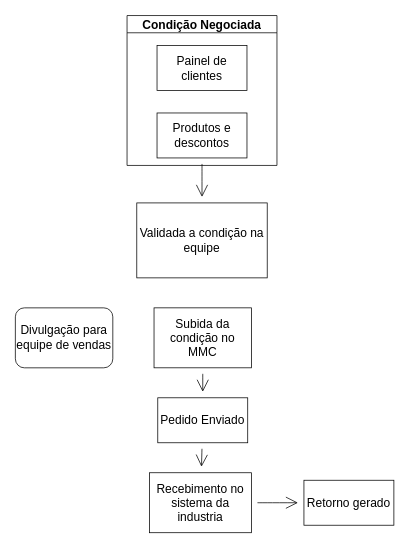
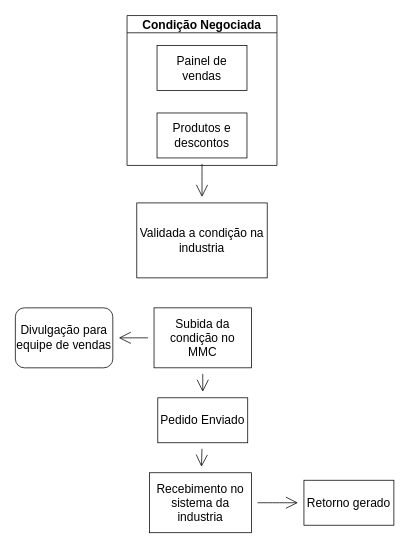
  <mxCell id="0" />
  <mxCell id="1" parent="0" />
  <mxCell id="2" value="Condição Negociada" style="swimlane;whiteSpace=wrap;html=1;fontSize=16;" vertex="1" parent="1"><mxGeometry x="169" y="20" width="200" height="200" as="geometry" /></mxCell>
- <mxCell id="3" value="Painel de clientes" style="rounded=0;whiteSpace=wrap;html=1;fontSize=16;" vertex="1" parent="2"><mxGeometry x="40" y="40" width="120" height="60" as="geometry" /></mxCell>
+ <mxCell id="3" value="Painel de vendas" style="rounded=0;whiteSpace=wrap;html=1;fontSize=16;" vertex="1" parent="2"><mxGeometry x="40" y="40" width="120" height="60" as="geometry" /></mxCell>
  <mxCell id="4" value="Produtos e descontos" style="rounded=0;whiteSpace=wrap;html=1;fontSize=16;" vertex="1" parent="2"><mxGeometry x="40" y="130" width="120" height="60" as="geometry" /></mxCell>
- <mxCell id="5" value="Validada a condição na equipe" style="whiteSpace=wrap;html=1;fontSize=16;rounded=0;" vertex="1" parent="1"><mxGeometry x="182" y="270" width="174" height="100" as="geometry" /></mxCell>
+ <mxCell id="5" value="Validada a condição na industria" style="whiteSpace=wrap;html=1;fontSize=16;rounded=0;" vertex="1" parent="1"><mxGeometry x="182" y="270" width="174" height="100" as="geometry" /></mxCell>
  <mxCell id="6" value="" style="edgeStyle=none;curved=1;rounded=0;orthogonalLoop=1;jettySize=auto;html=1;fontSize=12;endArrow=open;startSize=14;endSize=14;sourcePerimeterSpacing=8;targetPerimeterSpacing=8;" edge="1" parent="1" source="4" target="5"><mxGeometry relative="1" as="geometry" /></mxCell>
  <mxCell id="7" value="" style="edgeStyle=none;curved=1;rounded=0;orthogonalLoop=1;jettySize=auto;html=1;fontSize=12;endArrow=open;startSize=14;endSize=14;sourcePerimeterSpacing=8;targetPerimeterSpacing=8;" edge="1" parent="1" source="9" target="11"><mxGeometry relative="1" as="geometry" /></mxCell>
+ <mxCell id="8" style="edgeStyle=none;curved=1;rounded=0;orthogonalLoop=1;jettySize=auto;html=1;fontSize=12;endArrow=open;startSize=14;endSize=14;sourcePerimeterSpacing=8;targetPerimeterSpacing=8;" edge="1" parent="1" source="9" target="15"><mxGeometry relative="1" as="geometry" /></mxCell>
  <mxCell id="9" value="Subida da condição no MMC" style="whiteSpace=wrap;html=1;fontSize=16;rounded=0;" vertex="1" parent="1"><mxGeometry x="205" y="410" width="130" height="80" as="geometry" /></mxCell>
  <mxCell id="10" value="" style="edgeStyle=none;curved=1;rounded=0;orthogonalLoop=1;jettySize=auto;html=1;fontSize=12;endArrow=open;startSize=14;endSize=14;sourcePerimeterSpacing=8;targetPerimeterSpacing=8;" edge="1" parent="1" source="11" target="13"><mxGeometry relative="1" as="geometry" /></mxCell>
  <mxCell id="11" value="Pedido Enviado" style="whiteSpace=wrap;html=1;fontSize=16;rounded=0;" vertex="1" parent="1"><mxGeometry x="210" y="530" width="120" height="60" as="geometry" /></mxCell>
  <mxCell id="12" value="" style="edgeStyle=none;curved=1;rounded=0;orthogonalLoop=1;jettySize=auto;html=1;fontSize=12;endArrow=open;startSize=14;endSize=14;sourcePerimeterSpacing=8;targetPerimeterSpacing=8;" edge="1" parent="1" source="13" target="14"><mxGeometry relative="1" as="geometry" /></mxCell>
  <mxCell id="13" value="Recebimento no sistema da industria" style="whiteSpace=wrap;html=1;fontSize=16;rounded=0;" vertex="1" parent="1"><mxGeometry x="199" y="630" width="136" height="80" as="geometry" /></mxCell>
  <mxCell id="14" value="Retorno gerado" style="whiteSpace=wrap;html=1;fontSize=16;rounded=0;" vertex="1" parent="1"><mxGeometry x="405" y="640" width="120" height="60" as="geometry" /></mxCell>
  <mxCell id="15" value="Divulgação para equipe de vendas" style="whiteSpace=wrap;html=1;fontSize=16;rounded=1;" vertex="1" parent="1"><mxGeometry x="20" y="410" width="130" height="80" as="geometry" /></mxCell>
